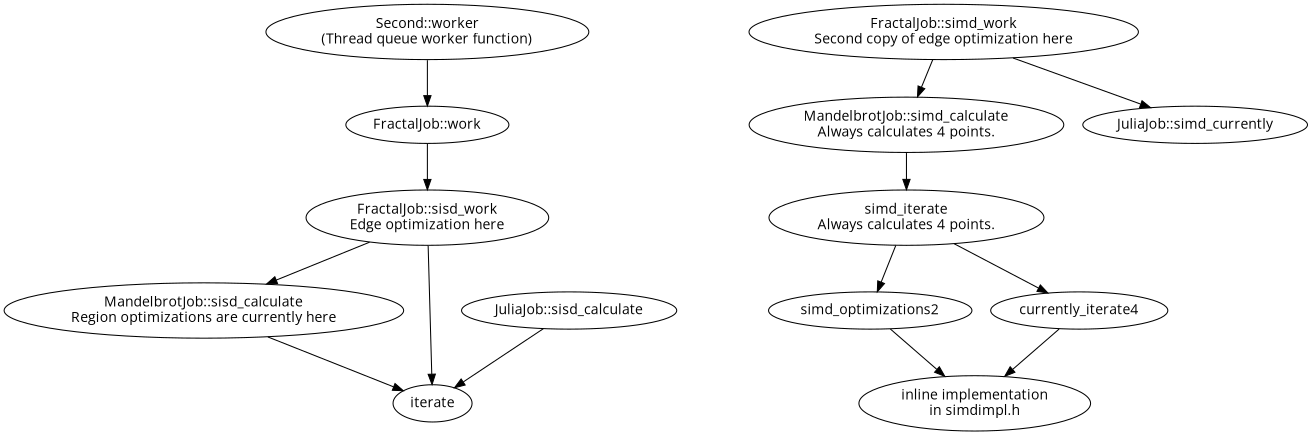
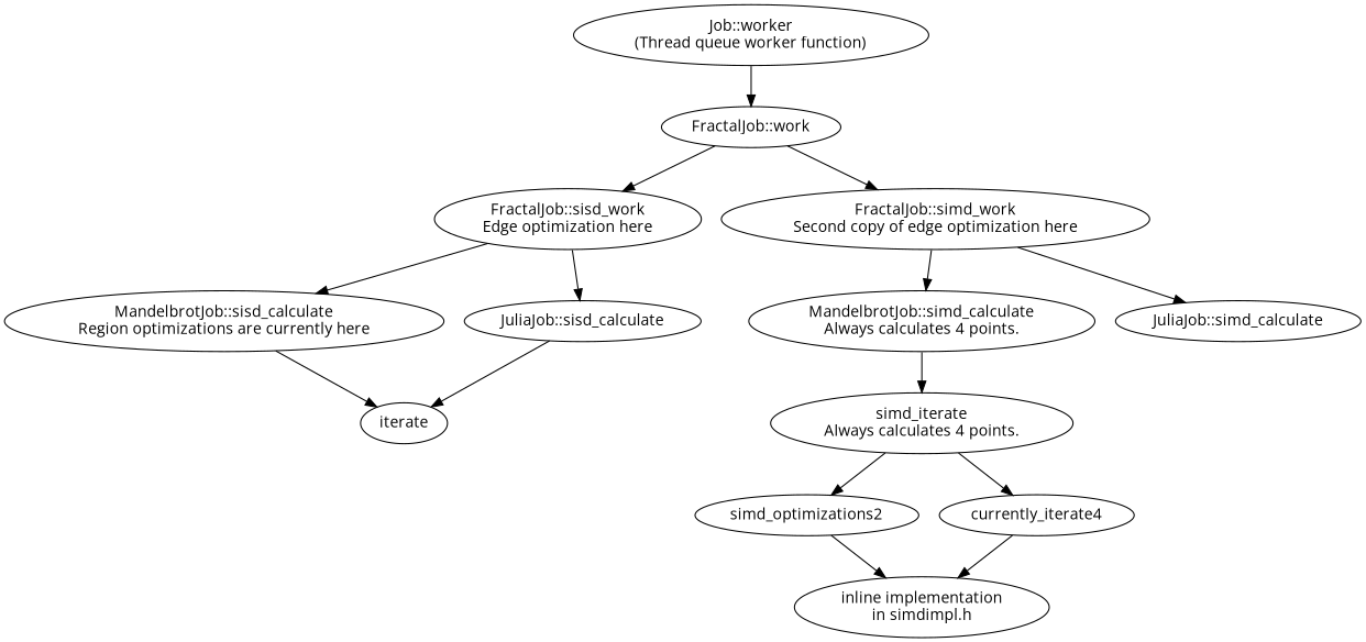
  digraph {
    fontname="Open Sans"
    node [fontname="Open Sans"]
    edge [fontname="Open Sans"]
-   n1 [label="Second::worker\n(Thread queue worker function)"]
+   n1 [label="Job::worker\n(Thread queue worker function)"]
    n2 [label="FractalJob::work"]
    n3 [label="FractalJob::sisd_work\nEdge optimization here"]
    n4 [label="FractalJob::simd_work\nSecond copy of edge optimization here"]
    n5 [label="MandelbrotJob::sisd_calculate\nRegion optimizations are currently here"]
    n6 [label="JuliaJob::sisd_calculate"]
    n7 [label="MandelbrotJob::simd_calculate\nAlways calculates 4 points."]
-   n8 [label="JuliaJob::simd_currently"]
+   n8 [label="JuliaJob::simd_calculate"]
    iterate
    n10 [label="simd_iterate\nAlways calculates 4 points."]
    n11 [label=simd_optimizations2]
    n12 [label=currently_iterate4]
    n13 [label="inline implementation\nin simdimpl.h"]
    n1 -> n2
    n2 -> n3
+   n2 -> n4
    n3 -> n5
-   n3 -> iterate
+   n3 -> n6
    n4 -> n7
    n4 -> n8
    n5 -> iterate
    n6 -> iterate
    n7 -> n10
    n10 -> n11
    n10 -> n12
    n11 -> n13
    n12 -> n13
  }
